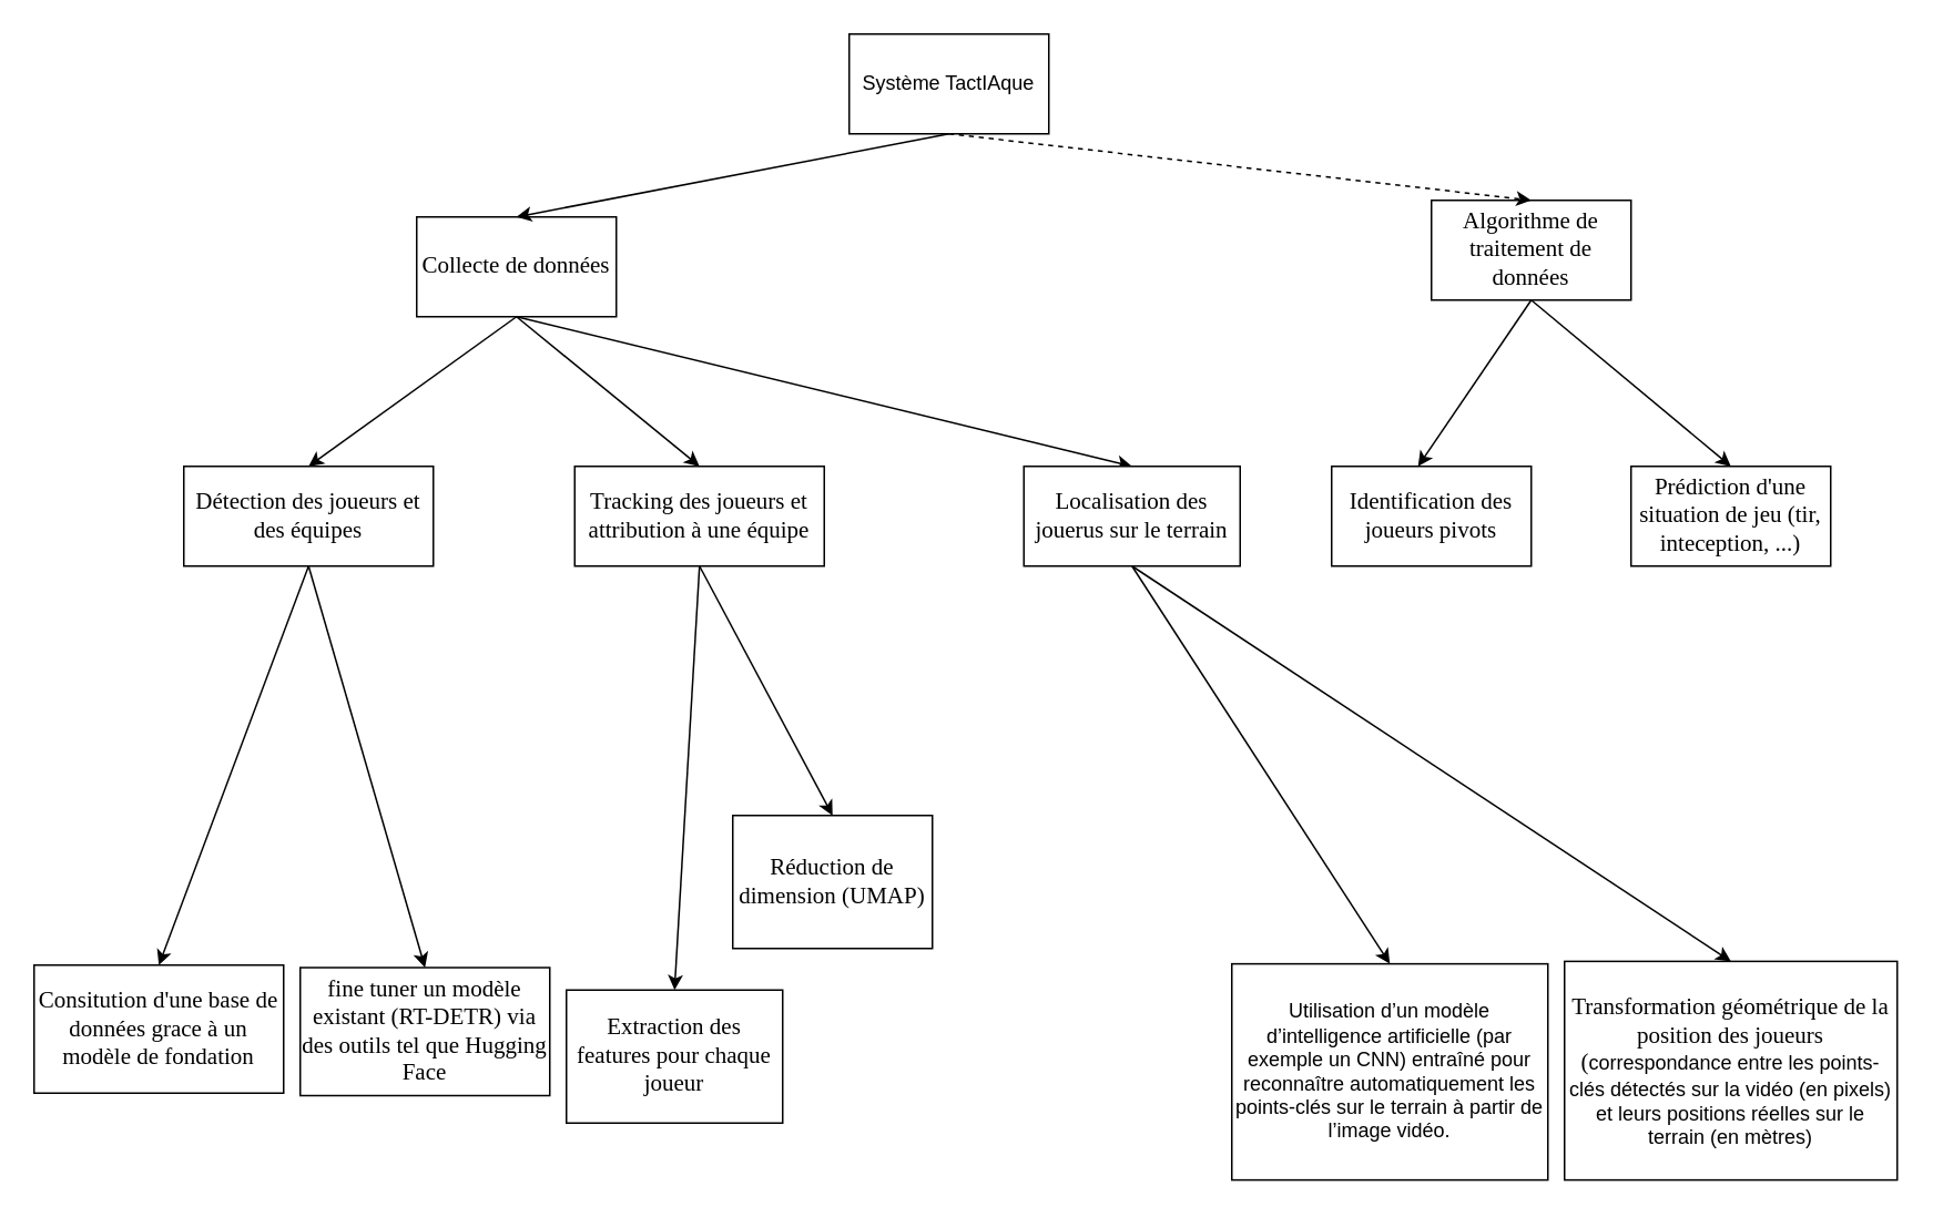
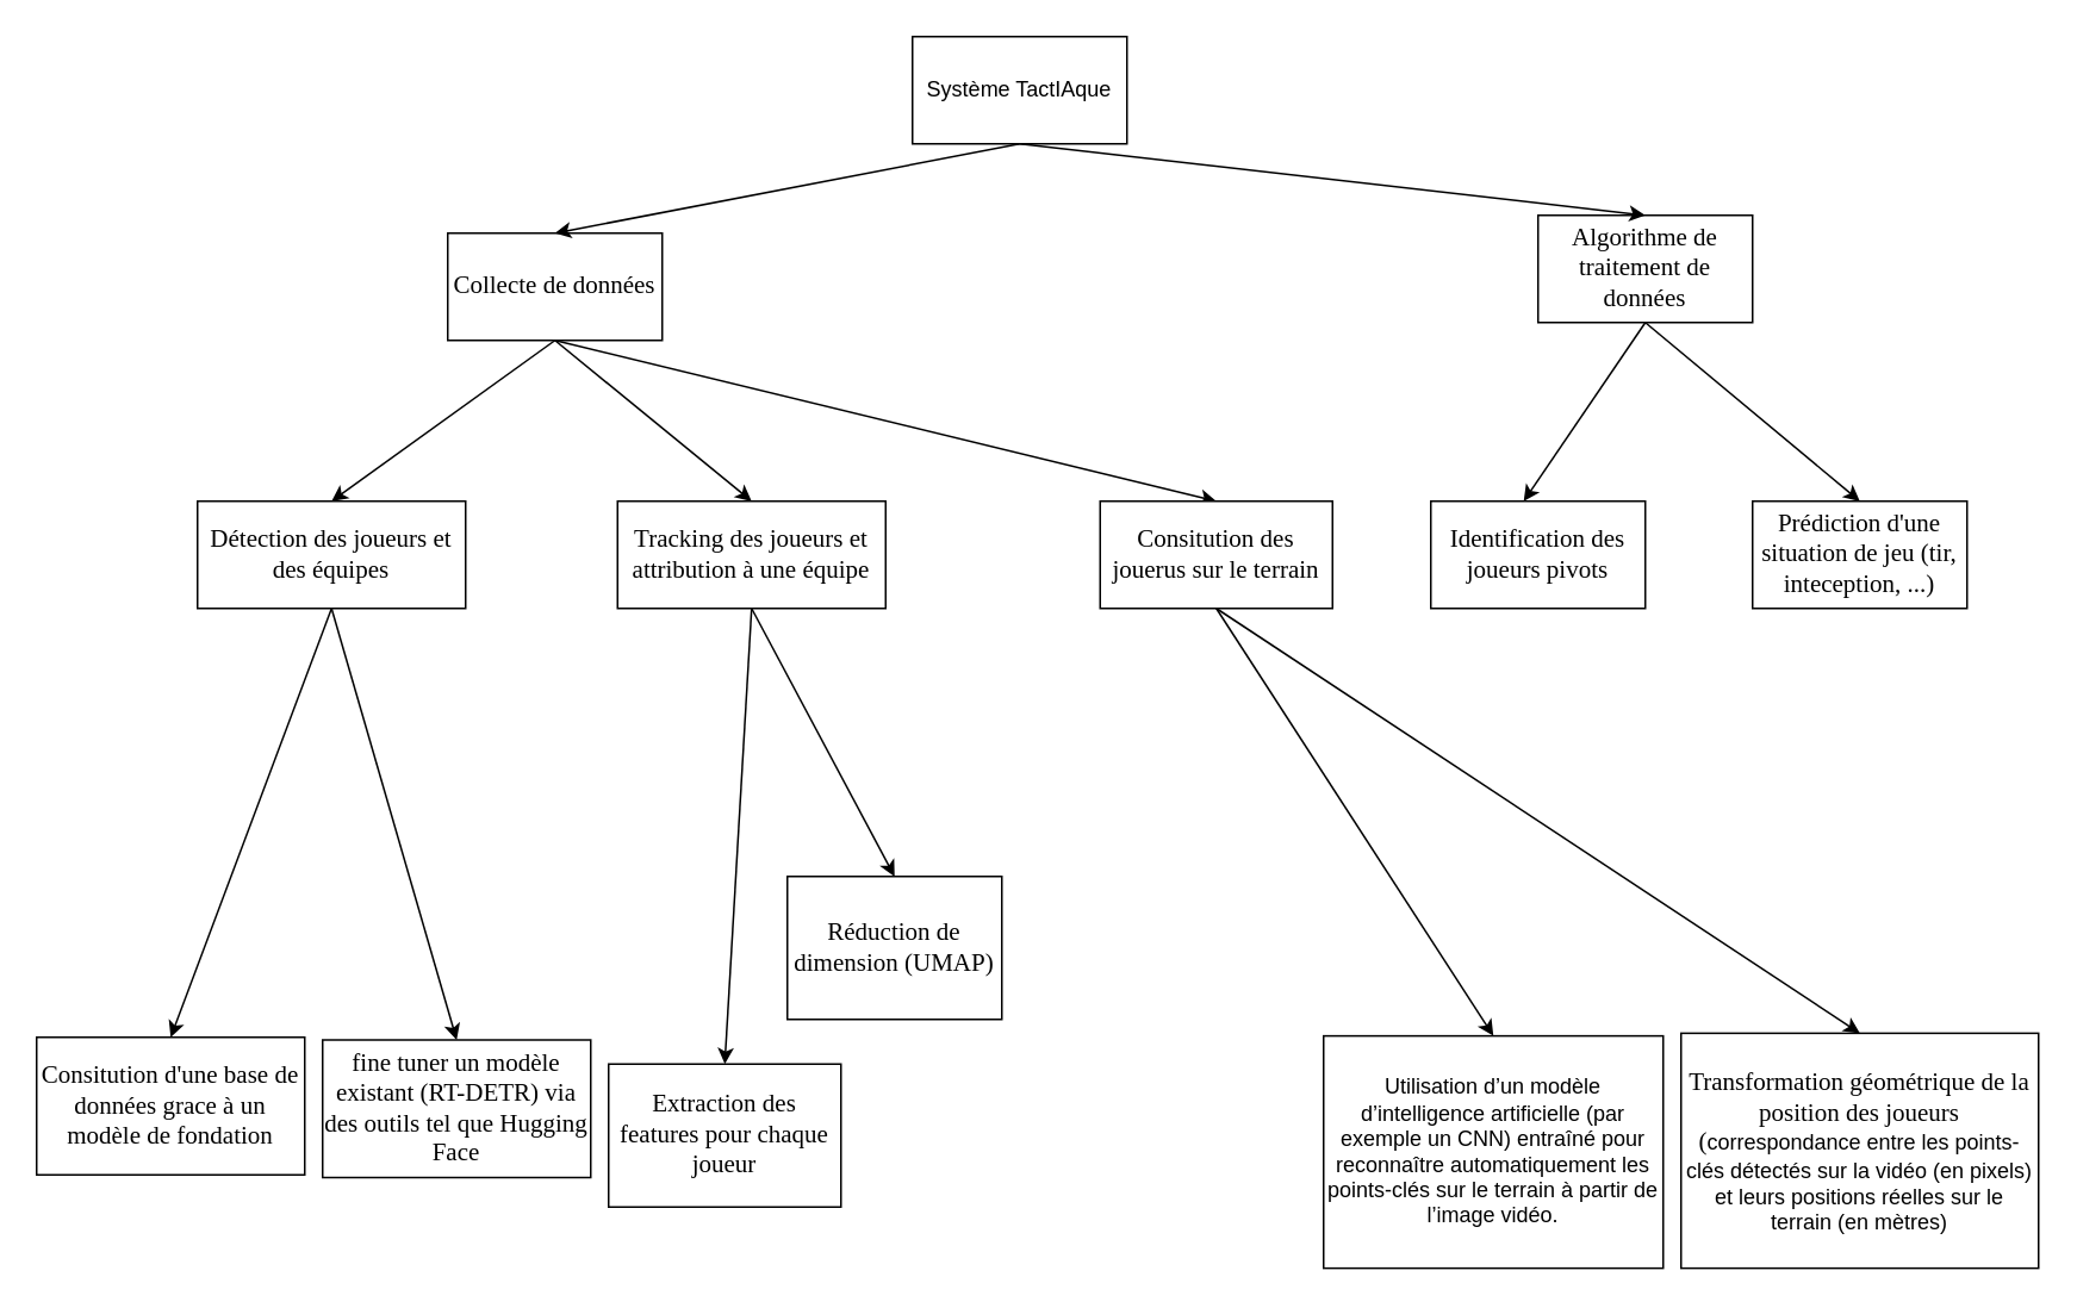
  <mxCell id="0" />
  <mxCell id="1" parent="0" />
  <mxCell id="2" style="edgeStyle=none;html=1;exitX=0.5;exitY=1;exitDx=0;exitDy=0;entryX=0.5;entryY=0;entryDx=0;entryDy=0;" parent="1" source="5" target="8" edge="1"><mxGeometry relative="1" as="geometry" /></mxCell>
  <mxCell id="3" style="edgeStyle=none;html=1;exitX=0.5;exitY=1;exitDx=0;exitDy=0;entryX=0.5;entryY=0;entryDx=0;entryDy=0;" parent="1" source="5" target="12" edge="1"><mxGeometry relative="1" as="geometry" /></mxCell>
  <mxCell id="4" style="edgeStyle=none;html=1;exitX=0.5;exitY=1;exitDx=0;exitDy=0;entryX=0.5;entryY=0;entryDx=0;entryDy=0;" parent="1" source="5" target="15" edge="1"><mxGeometry relative="1" as="geometry" /></mxCell>
  <mxCell id="5" value="&lt;font face=&quot;Times New Roman&quot; style=&quot;font-size: 14px;&quot;&gt;Collecte de données&lt;/font&gt;" style="whiteSpace=wrap;html=1;" parent="1" vertex="1"><mxGeometry x="250" y="130" width="120" height="60" as="geometry" /></mxCell>
  <mxCell id="6" style="edgeStyle=none;html=1;exitX=0.5;exitY=1;exitDx=0;exitDy=0;entryX=0.5;entryY=0;entryDx=0;entryDy=0;" parent="1" source="8" target="9" edge="1"><mxGeometry relative="1" as="geometry" /></mxCell>
  <mxCell id="7" style="edgeStyle=none;html=1;exitX=0.5;exitY=1;exitDx=0;exitDy=0;entryX=0.5;entryY=0;entryDx=0;entryDy=0;" parent="1" source="8" target="16" edge="1"><mxGeometry relative="1" as="geometry" /></mxCell>
  <mxCell id="8" value="&lt;font face=&quot;Times New Roman&quot; style=&quot;font-size: 14px;&quot;&gt;Détection des joueurs et des équipes&lt;/font&gt;" style="whiteSpace=wrap;html=1;" parent="1" vertex="1"><mxGeometry x="110" y="280" width="150" height="60" as="geometry" /></mxCell>
  <mxCell id="9" value="&lt;font face=&quot;Times New Roman&quot; style=&quot;font-size: 14px;&quot;&gt;Consitution d'une base de données grace à un modèle de fondation&lt;/font&gt;" style="whiteSpace=wrap;html=1;" parent="1" vertex="1"><mxGeometry x="20" y="580" width="150" height="77" as="geometry" /></mxCell>
  <mxCell id="10" style="edgeStyle=none;html=1;exitX=0.5;exitY=1;exitDx=0;exitDy=0;entryX=0.5;entryY=0;entryDx=0;entryDy=0;" parent="1" source="12" target="17" edge="1"><mxGeometry relative="1" as="geometry" /></mxCell>
  <mxCell id="11" style="edgeStyle=none;html=1;exitX=0.5;exitY=1;exitDx=0;exitDy=0;entryX=0.5;entryY=0;entryDx=0;entryDy=0;" parent="1" source="12" target="18" edge="1"><mxGeometry relative="1" as="geometry" /></mxCell>
  <mxCell id="12" value="&lt;font face=&quot;Times New Roman&quot; style=&quot;font-size: 14px;&quot;&gt;Tracking des joueurs et attribution à une équipe&lt;/font&gt;" style="whiteSpace=wrap;html=1;" parent="1" vertex="1"><mxGeometry x="345" y="280" width="150" height="60" as="geometry" /></mxCell>
  <mxCell id="13" style="edgeStyle=none;html=1;exitX=0.5;exitY=1;exitDx=0;exitDy=0;entryX=0.5;entryY=0;entryDx=0;entryDy=0;" parent="1" source="15" target="19" edge="1"><mxGeometry relative="1" as="geometry" /></mxCell>
  <mxCell id="14" style="edgeStyle=none;html=1;exitX=0.5;exitY=1;exitDx=0;exitDy=0;entryX=0.5;entryY=0;entryDx=0;entryDy=0;" parent="1" source="15" target="20" edge="1"><mxGeometry relative="1" as="geometry" /></mxCell>
- <mxCell id="15" value="&lt;font face=&quot;Times New Roman&quot; style=&quot;font-size: 14px;&quot;&gt;Localisation des jouerus sur le terrain&lt;/font&gt;" style="whiteSpace=wrap;html=1;" parent="1" vertex="1"><mxGeometry x="615" y="280" width="130" height="60" as="geometry" /></mxCell>
+ <mxCell id="15" value="&lt;font face=&quot;Times New Roman&quot; style=&quot;font-size: 14px;&quot;&gt;Consitution des jouerus sur le terrain&lt;/font&gt;" style="whiteSpace=wrap;html=1;" parent="1" vertex="1"><mxGeometry x="615" y="280" width="130" height="60" as="geometry" /></mxCell>
  <mxCell id="16" value="&lt;font face=&quot;Times New Roman&quot; style=&quot;font-size: 14px;&quot;&gt;fine tuner un modèle existant (RT-DETR) via des outils tel que Hugging Face&lt;/font&gt;" style="whiteSpace=wrap;html=1;" parent="1" vertex="1"><mxGeometry x="180" y="581.5" width="150" height="77" as="geometry" /></mxCell>
  <mxCell id="17" value="&lt;font face=&quot;Times New Roman&quot; style=&quot;font-size: 14px;&quot;&gt;Extraction des features pour chaque joueur&lt;/font&gt;" style="whiteSpace=wrap;html=1;" parent="1" vertex="1"><mxGeometry x="340" y="595" width="130" height="80" as="geometry" /></mxCell>
  <mxCell id="18" value="&lt;font face=&quot;Times New Roman&quot; style=&quot;font-size: 14px;&quot;&gt;Réduction de dimension (UMAP)&lt;/font&gt;" style="whiteSpace=wrap;html=1;" parent="1" vertex="1"><mxGeometry x="440" y="490" width="120" height="80" as="geometry" /></mxCell>
  <mxCell id="19" value="Utilisation d’un modèle d’intelligence artificielle (par exemple un CNN) entraîné pour reconnaître automatiquement les points-clés sur le terrain à partir de l’image vidéo." style="whiteSpace=wrap;html=1;" parent="1" vertex="1"><mxGeometry x="740" y="579.25" width="190" height="130" as="geometry" /></mxCell>
  <mxCell id="20" value="&lt;font face=&quot;Times New Roman&quot; style=&quot;font-size: 14px;&quot;&gt;Transformation géométrique de la position des joueurs (&lt;/font&gt;correspondance entre les points-clés détectés sur la vidéo (en pixels) et leurs positions réelles sur le terrain (en mètres)" style="whiteSpace=wrap;html=1;" parent="1" vertex="1"><mxGeometry x="940" y="577.75" width="200" height="131.5" as="geometry" /></mxCell>
  <mxCell id="21" style="edgeStyle=none;html=1;exitX=0.5;exitY=1;exitDx=0;exitDy=0;entryX=0.433;entryY=0;entryDx=0;entryDy=0;entryPerimeter=0;" parent="1" source="23" target="24" edge="1"><mxGeometry relative="1" as="geometry" /></mxCell>
  <mxCell id="22" style="edgeStyle=none;html=1;exitX=0.5;exitY=1;exitDx=0;exitDy=0;entryX=0.5;entryY=0;entryDx=0;entryDy=0;" parent="1" source="23" target="25" edge="1"><mxGeometry relative="1" as="geometry" /></mxCell>
  <mxCell id="23" value="&lt;font face=&quot;Times New Roman&quot; style=&quot;font-size: 14px;&quot;&gt;Algorithme de traitement de données&lt;/font&gt;" style="whiteSpace=wrap;html=1;" parent="1" vertex="1"><mxGeometry x="860" y="120" width="120" height="60" as="geometry" /></mxCell>
  <mxCell id="24" value="&lt;font face=&quot;Times New Roman&quot; style=&quot;font-size: 14px;&quot;&gt;Identification des joueurs pivots&lt;/font&gt;" style="whiteSpace=wrap;html=1;" parent="1" vertex="1"><mxGeometry x="800" y="280" width="120" height="60" as="geometry" /></mxCell>
  <mxCell id="25" value="&lt;font face=&quot;Times New Roman&quot; style=&quot;font-size: 14px;&quot;&gt;Prédiction d'une situation de jeu (tir, inteception, ...)&lt;/font&gt;" style="whiteSpace=wrap;html=1;" parent="1" vertex="1"><mxGeometry x="980" y="280" width="120" height="60" as="geometry" /></mxCell>
  <mxCell id="26" style="edgeStyle=none;html=1;exitX=0.5;exitY=1;exitDx=0;exitDy=0;entryX=0.5;entryY=0;entryDx=0;entryDy=0;" parent="1" source="28" target="5" edge="1"><mxGeometry relative="1" as="geometry" /></mxCell>
- <mxCell id="27" style="edgeStyle=none;html=1;exitX=0.5;exitY=1;exitDx=0;exitDy=0;entryX=0.5;entryY=0;entryDx=0;entryDy=0;dashed=1;" parent="1" source="28" target="23" edge="1"><mxGeometry relative="1" as="geometry" /></mxCell>
+ <mxCell id="27" style="edgeStyle=none;html=1;exitX=0.5;exitY=1;exitDx=0;exitDy=0;entryX=0.5;entryY=0;entryDx=0;entryDy=0;" parent="1" source="28" target="23" edge="1"><mxGeometry relative="1" as="geometry" /></mxCell>
  <mxCell id="28" value="Système TactIAque" style="whiteSpace=wrap;html=1;" parent="1" vertex="1"><mxGeometry x="510" y="20" width="120" height="60" as="geometry" /></mxCell>
